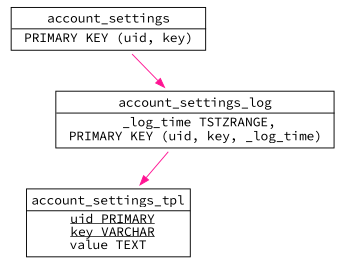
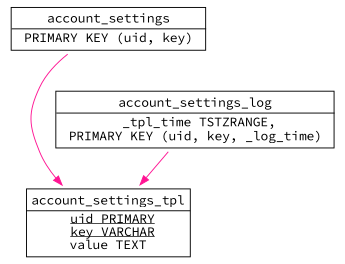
  digraph {
    fontname="Source Code Pro"
    node [fontname="Source Code Pro" shape=none]
    edge [color=deeppink fontname="Source Code Pro"]
    n1 [label=< 	<table align="left" cellborder="0"> 		<tr><td>account_settings_tpl</td></tr> 		<hr /><tr><td> 			<u>uid PRIMARY</u><br /> 			<u>key VARCHAR</u><br /> 			value TEXT 		</td></tr> 	</table>>]
    n2 [label=< 	<table align="left" cellborder="0"> 		<tr><td>account_settings</td></tr> 		<hr /><tr><td> 			PRIMARY KEY (uid, key) 		</td></tr> 	</table>>]
-   n3 [label=< 	<table align="left" cellborder="0"> 		<tr><td>account_settings_log</td></tr> 		<hr /><tr><td> 			_log_time TSTZRANGE,<br /> 			PRIMARY KEY (uid, key, _log_time) 		</td></tr> 	</table>>]
-   n2 -> n3
+   n3 [label=< 	<table align="left" cellborder="0"> 		<tr><td>account_settings_log</td></tr> 		<hr /><tr><td> 			_tpl_time TSTZRANGE,<br /> 			PRIMARY KEY (uid, key, _log_time) 		</td></tr> 	</table>>]
+   n2 -> n1
    n3 -> n1
  }
